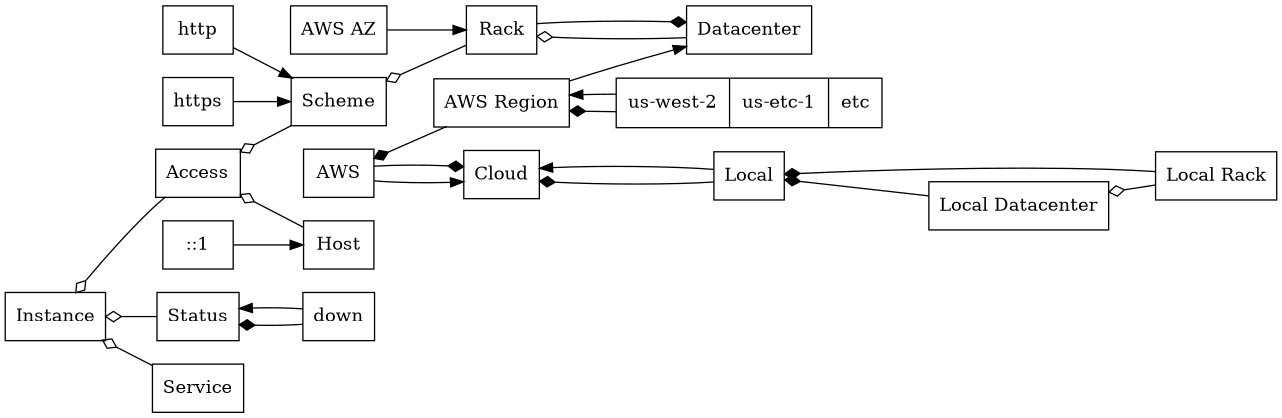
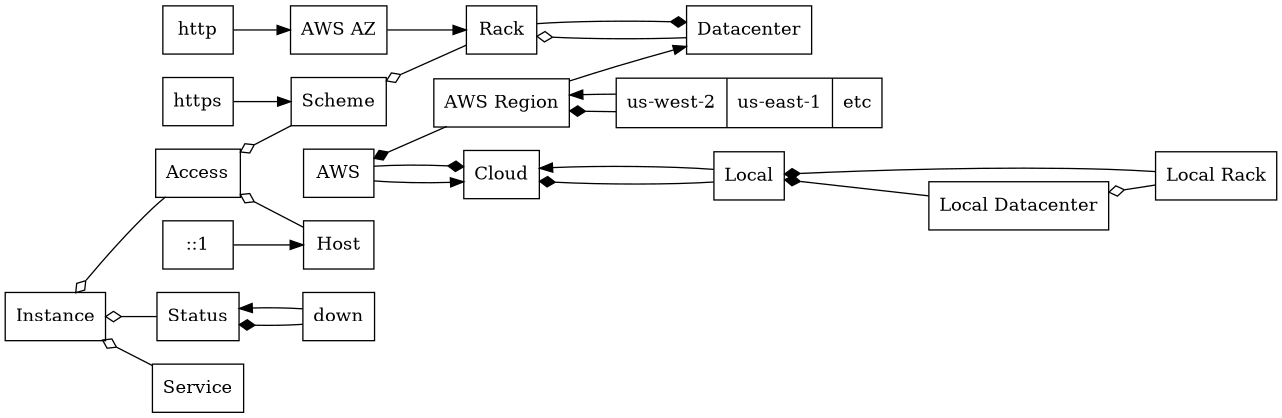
  digraph {
    rankdir=LR
    node [shape=record]
    edge [dir=back]
    n1 [label=Scheme]
    http
    https
    n4 [label=Status]
    down
    n6 [label=Host]
    n7 [label="::1"]
    n8 [label=Cloud]
    n9 [label=Datacenter]
    n10 [label=Rack]
    n11 [label=AWS]
    n12 [label="AWS Region"]
    n13 [label="AWS AZ"]
-   n14 [label="{us-west-2|us-etc-1|etc}"]
+   n14 [label="{us-west-2|us-east-1|etc}"]
    n15 [label=Local]
    n16 [label=Access]
    n17 [label=Service]
    n18 [label=Instance]
    n19 [label="Local Datacenter"]
    n20 [label="Local Rack"]
    subgraph sub_1 {
      n1
      http
      https
      n4
      down
      n6
      n7
      n8
      n9
      n10
      n11
      n12
      n13
      n14
      n15
    }
    subgraph sub_2 {
      n1
      n4
      n6
      n9
      n10
      n16
      n17
      n18
      n19
      n20
    }
    subgraph sub_3 {
      n4
      down
      n8
      n9
      n10
      n11
      n12
      n13
      n14
      n15
      n19
      n20
    }
    n1 -> n10 [arrowtail=odiamond]
-   http -> n1 [arrowhead=normal dir=""]
+   http -> n13 [arrowhead=normal dir=""]
    https -> n1 [arrowhead=normal dir=""]
    n4 -> down [arrowtail=diamond]
    down -> n4 [arrowhead=normal dir=""]
    n7 -> n6 [arrowhead=normal dir=""]
    n8 -> n11 [arrowtail=diamond]
    n8 -> n15 [arrowtail=diamond]
    n9 -> n10 [arrowtail=diamond]
    n10 -> n9 [arrowtail=odiamond]
    n11 -> n8 [arrowhead=normal dir=""]
    n11 -> n12 [arrowtail=diamond]
    n12 -> n9 [arrowhead=normal dir=""]
    n12 -> n14 [arrowtail=diamond]
    n13 -> n10 [arrowhead=normal dir=""]
    n14 -> n12 [arrowhead=normal dir=""]
    n15 -> n8 [arrowhead=normal dir=""]
    n15 -> n19 [arrowtail=diamond]
    n15 -> n20 [arrowtail=diamond]
    n16 -> n1 [arrowtail=odiamond]
    n16 -> n6 [arrowtail=odiamond]
    n18 -> n4 [arrowtail=odiamond]
    n18 -> n16 [arrowtail=odiamond]
    n18 -> n17 [arrowtail=odiamond]
    n19 -> n20 [arrowtail=odiamond]
  }
